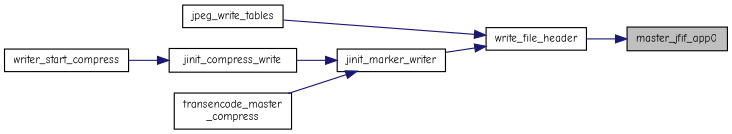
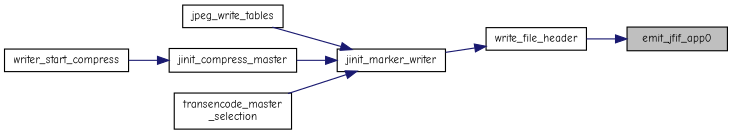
  digraph {
    fontname="Comic Neue"
    rankdir=RL
    node [color=black fontname="Comic Neue" fontsize=10 shape=record]
    edge [color=midnightblue dir=back fontname="Comic Neue" fontsize=10 labelfontname=Helvetica labelfontsize=10 style=solid]
-   n1 [fillcolor=grey75 fontcolor=black height=0.2 label=master_jfif_app0 style=filled width=0.4]
+   n1 [fillcolor=grey75 fontcolor=black height=0.2 label=emit_jfif_app0 style=filled width=0.4]
    n2 [height=0.2 label=write_file_header width=0.4]
    n3 [height=0.2 label=jinit_marker_writer width=0.4]
    n4 [height=0.2 label=jpeg_write_tables width=0.4]
-   n5 [height=0.2 label=jinit_compress_write width=0.4]
-   n6 [height=0.2 label="transencode_master\l_compress" width=0.4]
+   n5 [height=0.2 label=jinit_compress_master width=0.4]
+   n6 [height=0.2 label="transencode_master\l_selection" width=0.4]
    n7 [height=0.2 label=writer_start_compress width=0.4]
    n1 -> n2
    n2 -> n3
-   n2 -> n4
+   n3 -> n4
    n3 -> n5
    n3 -> n6
    n5 -> n7
  }
